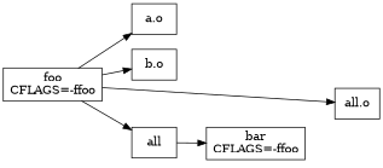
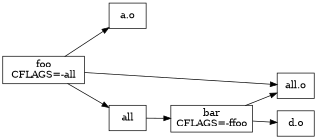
  digraph {
    rankdir=LR
    node [shape=record]
-   n1 [label="foo\nCFLAGS=-ffoo"]
+   n1 [label="foo\nCFLAGS=-all"]
    "a.o"
-   "b.o"
    n4 [label="all.o"]
    all
    n6 [label="bar\nCFLAGS=-ffoo"]
+   "d.o"
    n1 -> "a.o"
-   n1 -> "b.o"
    n1 -> n4
    n1 -> all
    all -> n6
+   n6 -> n4
+   n6 -> "d.o"
  }
